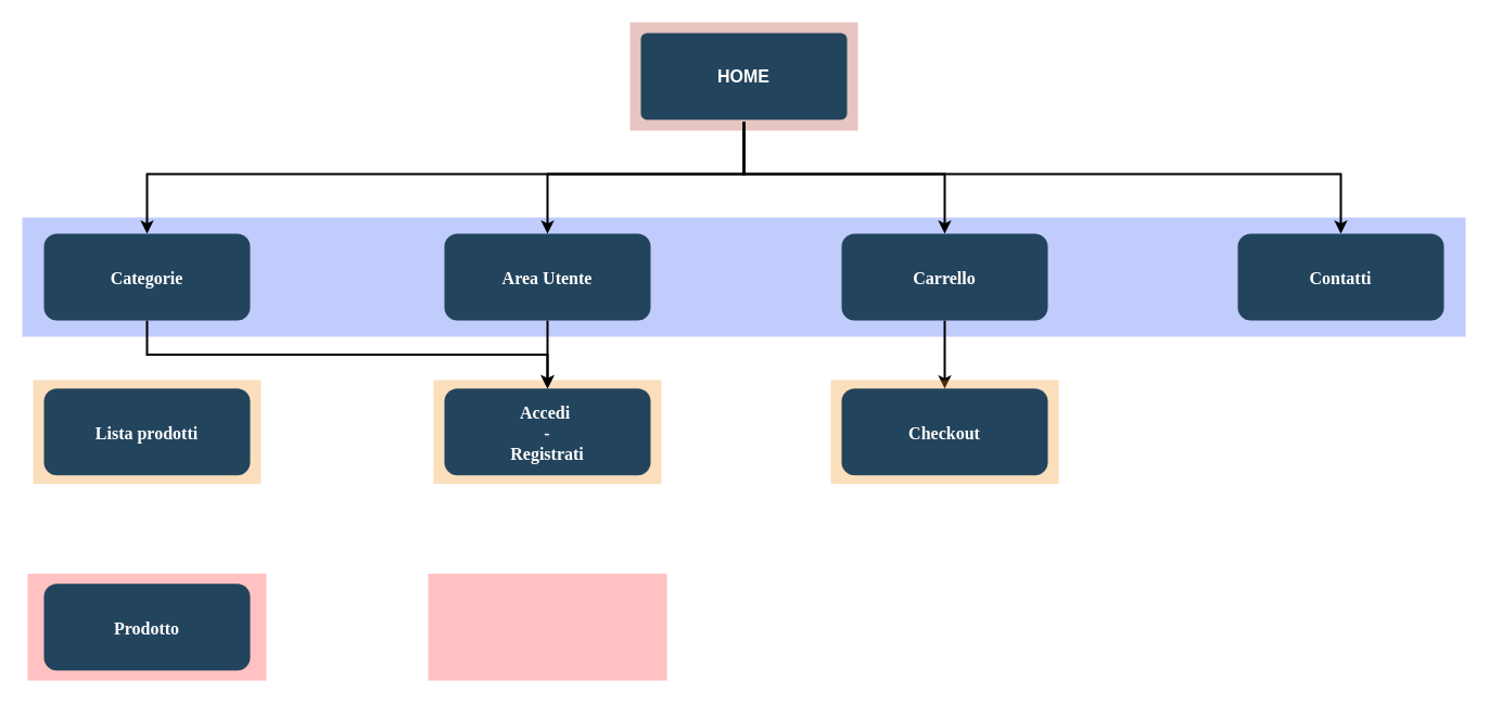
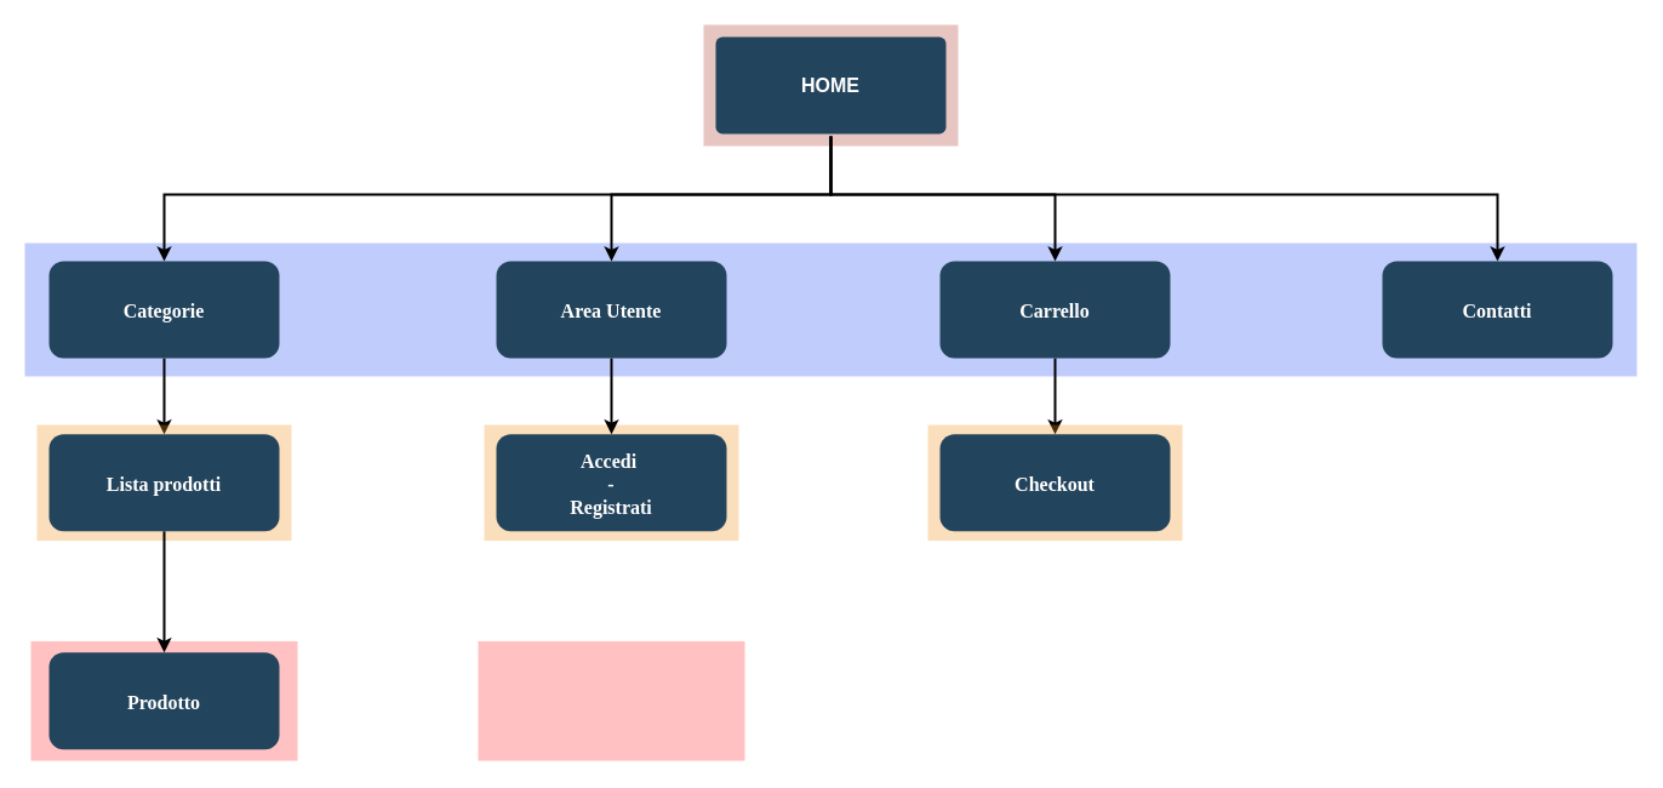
  <mxCell id="0" />
  <mxCell id="1" parent="0" />
  <mxCell id="2" value="" style="fillColor=#F2931E;strokeColor=none;opacity=30;" parent="1" vertex="1"><mxGeometry x="399" y="350" width="210" height="95.5" as="geometry" /></mxCell>
  <mxCell id="3" value="" style="fillColor=#FF3333;strokeColor=none;opacity=30;" parent="1" vertex="1"><mxGeometry x="25" y="528.43" width="220" height="98.63" as="geometry" /></mxCell>
  <mxCell id="4" value="" style="fillColor=#3057F2;strokeColor=none;opacity=30;" parent="1" vertex="1"><mxGeometry x="20" y="200" width="1330" height="110" as="geometry" /></mxCell>
  <mxCell id="5" value="" style="fillColor=#AE4132;strokeColor=none;opacity=30;" parent="1" vertex="1"><mxGeometry x="580" y="20" width="210" height="100.0" as="geometry" /></mxCell>
  <mxCell id="6" value="Contatti" style="rounded=1;fillColor=#23445D;gradientColor=none;strokeColor=none;fontColor=#FFFFFF;fontStyle=1;fontFamily=Tahoma;fontSize=16;" parent="1" vertex="1"><mxGeometry x="1140" y="215" width="190" height="80" as="geometry" /></mxCell>
  <mxCell id="7" style="edgeStyle=orthogonalEdgeStyle;rounded=0;orthogonalLoop=1;jettySize=auto;html=1;exitX=0.5;exitY=1;exitDx=0;exitDy=0;entryX=0.5;entryY=0;entryDx=0;entryDy=0;strokeWidth=2;" parent="1" source="8" target="15" edge="1"><mxGeometry relative="1" as="geometry" /></mxCell>
  <mxCell id="8" value="Carrello" style="rounded=1;fillColor=#23445D;gradientColor=none;strokeColor=none;fontColor=#FFFFFF;fontStyle=1;fontFamily=Tahoma;fontSize=16;" parent="1" vertex="1"><mxGeometry x="775" y="215" width="190" height="80" as="geometry" /></mxCell>
  <mxCell id="9" style="edgeStyle=orthogonalEdgeStyle;rounded=0;orthogonalLoop=1;jettySize=auto;html=1;exitX=0.5;exitY=1;exitDx=0;exitDy=0;entryX=0.5;entryY=0;entryDx=0;entryDy=0;strokeWidth=2;" parent="1" source="10" edge="1"><mxGeometry relative="1" as="geometry"><mxPoint x="504" y="357.75" as="targetPoint" /></mxGeometry></mxCell>
  <mxCell id="10" value="Area Utente" style="rounded=1;fillColor=#23445D;gradientColor=none;strokeColor=none;fontColor=#FFFFFF;fontStyle=1;fontFamily=Tahoma;fontSize=16;" parent="1" vertex="1"><mxGeometry x="409" y="215" width="190" height="80" as="geometry" /></mxCell>
- <mxCell id="11" style="edgeStyle=orthogonalEdgeStyle;rounded=0;orthogonalLoop=1;jettySize=auto;html=1;exitX=0.5;exitY=1;exitDx=0;exitDy=0;strokeWidth=2;" parent="1" source="12" target="13" edge="1"><mxGeometry relative="1" as="geometry"><mxPoint x="135" y="340" as="targetPoint" /></mxGeometry></mxCell>
+ <mxCell id="11" style="edgeStyle=orthogonalEdgeStyle;rounded=0;orthogonalLoop=1;jettySize=auto;html=1;exitX=0.5;exitY=1;exitDx=0;exitDy=0;strokeWidth=2;entryX=0.5;entryY=0;entryDx=0;entryDy=0;" parent="1" source="12" target="18" edge="1"><mxGeometry relative="1" as="geometry"><mxPoint x="135" y="340" as="targetPoint" /></mxGeometry></mxCell>
  <mxCell id="12" value="Categorie" style="rounded=1;fillColor=#23445D;gradientColor=none;strokeColor=none;fontColor=#FFFFFF;fontStyle=1;fontFamily=Tahoma;fontSize=16;" parent="1" vertex="1"><mxGeometry x="40" y="215" width="190" height="80" as="geometry" /></mxCell>
  <mxCell id="13" value="Accedi &#10;-&#10;Registrati" style="rounded=1;fillColor=#23445D;gradientColor=none;strokeColor=none;fontColor=#FFFFFF;fontStyle=1;fontFamily=Tahoma;fontSize=16;" parent="1" vertex="1"><mxGeometry x="409" y="357.75" width="190" height="80" as="geometry" /></mxCell>
  <mxCell id="14" value="" style="fillColor=#F2931E;strokeColor=none;opacity=30;" parent="1" vertex="1"><mxGeometry x="765" y="350" width="210" height="95.5" as="geometry" /></mxCell>
  <mxCell id="15" value="Checkout" style="rounded=1;fillColor=#23445D;gradientColor=none;strokeColor=none;fontColor=#FFFFFF;fontStyle=1;fontFamily=Tahoma;fontSize=16;" parent="1" vertex="1"><mxGeometry x="775" y="357.75" width="190" height="80" as="geometry" /></mxCell>
  <mxCell id="16" value="" style="fillColor=#F2931E;strokeColor=none;opacity=30;" parent="1" vertex="1"><mxGeometry x="30" y="350" width="210" height="95.5" as="geometry" /></mxCell>
+ <mxCell id="17" style="edgeStyle=orthogonalEdgeStyle;rounded=0;orthogonalLoop=1;jettySize=auto;html=1;exitX=0.5;exitY=1;exitDx=0;exitDy=0;entryX=0.5;entryY=0;entryDx=0;entryDy=0;strokeWidth=2;fontSize=16;" parent="1" source="18" target="19" edge="1"><mxGeometry relative="1" as="geometry" /></mxCell>
  <mxCell id="18" value="Lista prodotti" style="rounded=1;fillColor=#23445D;gradientColor=none;strokeColor=none;fontColor=#FFFFFF;fontStyle=1;fontFamily=Tahoma;fontSize=16;" parent="1" vertex="1"><mxGeometry x="40" y="357.75" width="190" height="80" as="geometry" /></mxCell>
  <mxCell id="19" value="Prodotto" style="rounded=1;fillColor=#23445D;gradientColor=none;strokeColor=none;fontColor=#FFFFFF;fontStyle=1;fontFamily=Tahoma;fontSize=16;" parent="1" vertex="1"><mxGeometry x="40" y="537.75" width="190" height="80" as="geometry" /></mxCell>
  <mxCell id="20" value="" style="fillColor=#FF3333;strokeColor=none;opacity=30;" parent="1" vertex="1"><mxGeometry x="394" y="528.43" width="220" height="98.63" as="geometry" /></mxCell>
  <mxCell id="21" style="edgeStyle=orthogonalEdgeStyle;rounded=0;orthogonalLoop=1;jettySize=auto;html=1;exitX=0.5;exitY=1;exitDx=0;exitDy=0;endArrow=classic;endFill=1;strokeWidth=2;" edge="1" parent="1" source="25" target="12"><mxGeometry relative="1" as="geometry"><Array as="points"><mxPoint x="685" y="160" /><mxPoint x="135" y="160" /></Array></mxGeometry></mxCell>
  <mxCell id="22" style="edgeStyle=orthogonalEdgeStyle;rounded=0;orthogonalLoop=1;jettySize=auto;html=1;exitX=0.5;exitY=1;exitDx=0;exitDy=0;entryX=0.5;entryY=0;entryDx=0;entryDy=0;endArrow=classic;endFill=1;strokeWidth=2;" edge="1" parent="1" source="25" target="10"><mxGeometry relative="1" as="geometry"><Array as="points"><mxPoint x="685" y="160" /><mxPoint x="504" y="160" /></Array></mxGeometry></mxCell>
  <mxCell id="23" style="edgeStyle=orthogonalEdgeStyle;rounded=0;orthogonalLoop=1;jettySize=auto;html=1;exitX=0.5;exitY=1;exitDx=0;exitDy=0;endArrow=classic;endFill=1;strokeWidth=2;" edge="1" parent="1" source="25" target="8"><mxGeometry relative="1" as="geometry"><Array as="points"><mxPoint x="685" y="160" /><mxPoint x="870" y="160" /></Array></mxGeometry></mxCell>
  <mxCell id="24" style="edgeStyle=orthogonalEdgeStyle;rounded=0;orthogonalLoop=1;jettySize=auto;html=1;exitX=0.5;exitY=1;exitDx=0;exitDy=0;entryX=0.5;entryY=0;entryDx=0;entryDy=0;endArrow=classic;endFill=1;strokeWidth=2;" edge="1" parent="1" source="25" target="6"><mxGeometry relative="1" as="geometry"><Array as="points"><mxPoint x="685" y="160" /><mxPoint x="1235" y="160" /></Array></mxGeometry></mxCell>
  <mxCell id="25" value="HOME" style="rounded=1;whiteSpace=wrap;html=1;shadow=0;labelBackgroundColor=none;strokeColor=none;strokeWidth=3;fillColor=#23445d;fontFamily=Helvetica;fontSize=16;fontColor=#FFFFFF;align=center;fontStyle=1;spacing=5;arcSize=7;perimeterSpacing=2;" vertex="1" parent="1"><mxGeometry x="590" y="30" width="190" height="80" as="geometry" /></mxCell>
